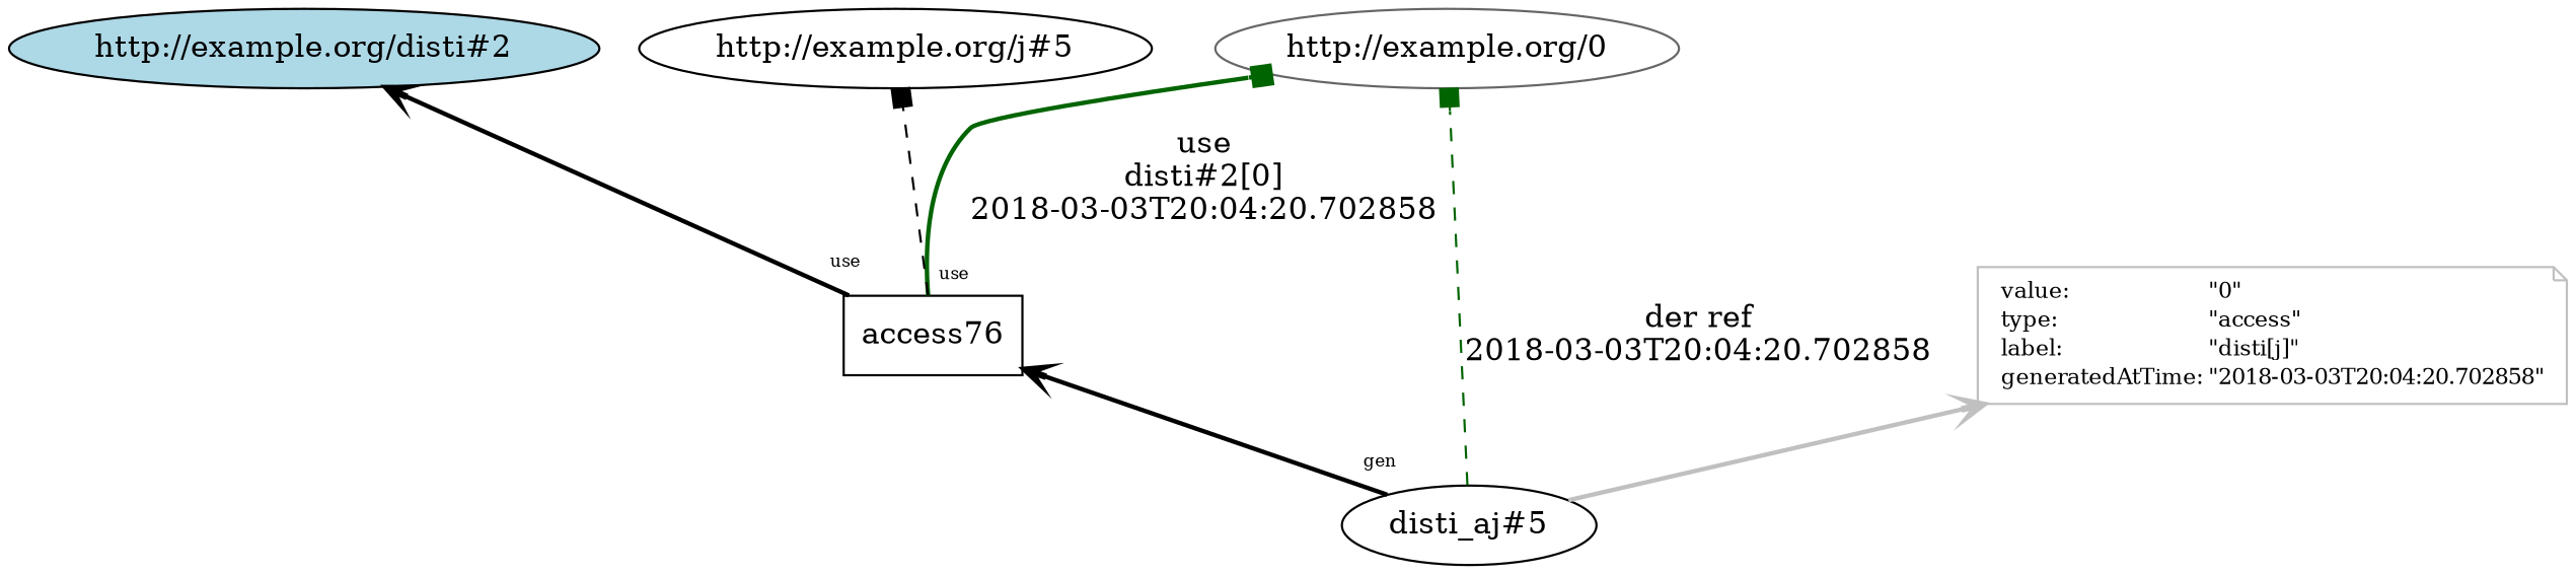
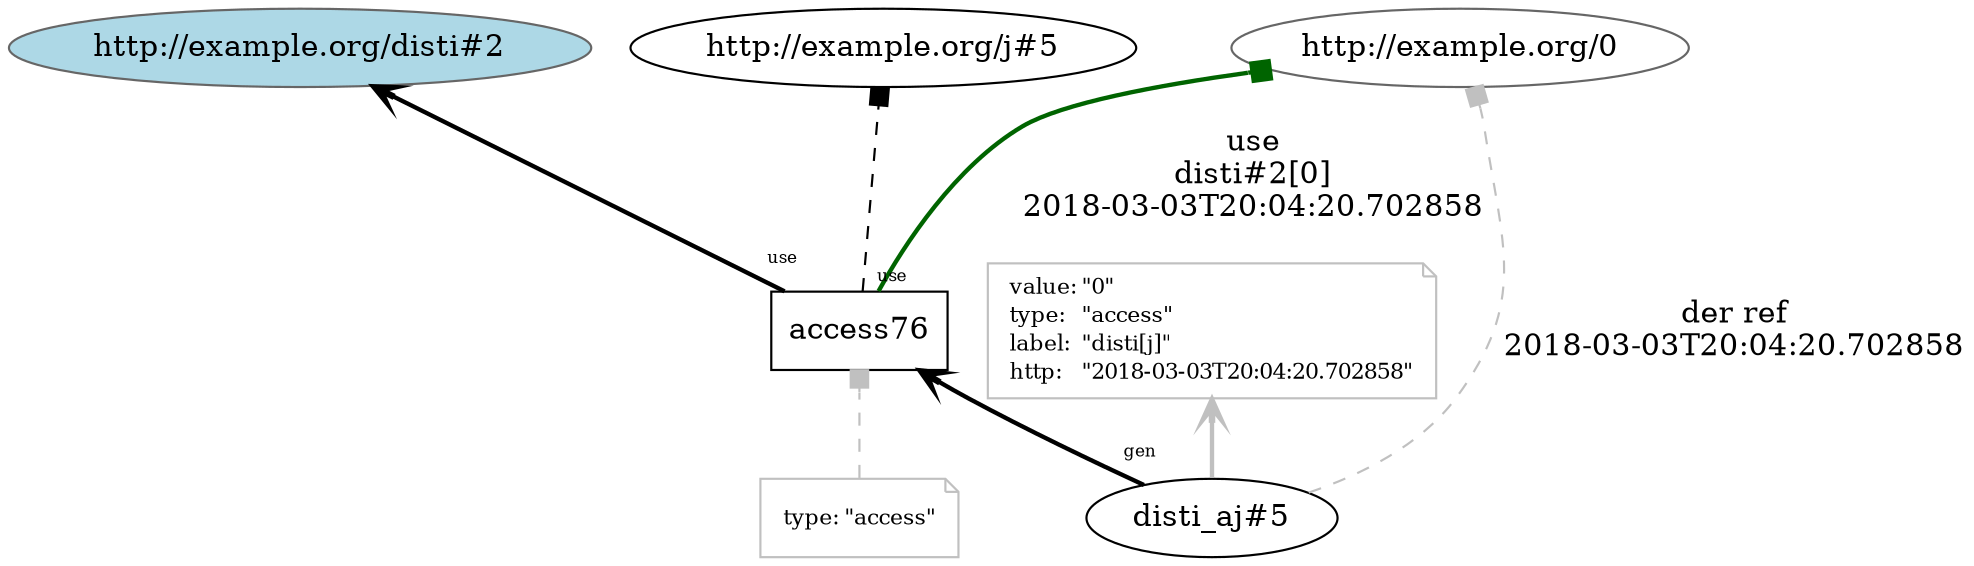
  digraph {
    rankdir=BT
    node [color=black fillcolor=white style=filled]
    edge [arrowhead=box labelangle=60.0 labeldistance=1.5 labelfontsize=8 rotation=20 style=bold]
    n1 [label="disti_aj#5"]
    n2 [label=access76 shape=polygon sides=4]
    "http://example.org/0" [color=gray40]
-   n4 [color=gray fontcolor=black fontsize=10 label=<<TABLE cellpadding="0" border="0"> 	<TR> 	    <TD align="left">value:</TD> 	    <TD align="left">&quot;0&quot;</TD> 	</TR> 	<TR> 	    <TD align="left">type:</TD> 	    <TD align="left">&quot;access&quot;</TD> 	</TR> 	<TR> 	    <TD align="left">label:</TD> 	    <TD align="left">&quot;disti[j]&quot;</TD> 	</TR> 	<TR> 	    <TD align="left">generatedAtTime:</TD> 	    <TD align="left">&quot;2018-03-03T20:04:20.702858&quot;</TD> 	</TR> </TABLE>> shape=note fillcolor="" style=""]
-   "http://example.org/disti#2" [fillcolor=lightblue]
+   n4 [color=gray fontcolor=black fontsize=10 label=<<TABLE cellpadding="0" border="0"> 	<TR> 	    <TD align="left">value:</TD> 	    <TD align="left">&quot;0&quot;</TD> 	</TR> 	<TR> 	    <TD align="left">type:</TD> 	    <TD align="left">&quot;access&quot;</TD> 	</TR> 	<TR> 	    <TD align="left">label:</TD> 	    <TD align="left">&quot;disti[j]&quot;</TD> 	</TR> 	<TR> 	    <TD align="left">http:</TD> 	    <TD align="left">&quot;2018-03-03T20:04:20.702858&quot;</TD> 	</TR> </TABLE>> shape=note fillcolor="" style=""]
+   "http://example.org/disti#2" [color=gray40 fillcolor=lightblue]
    "http://example.org/j#5"
+   n7 [color=gray fontcolor=black fontsize=10 label=<<TABLE cellpadding="0" border="0"> 	<TR> 	    <TD align="left">type:</TD> 	    <TD align="left">&quot;access&quot;</TD> 	</TR> </TABLE>> shape=note fillcolor="" style=""]
    n1 -> n2 [arrowhead=vee taillabel=gen]
-   n1 -> "http://example.org/0" [color=darkgreen label="der ref\n2018-03-03T20:04:20.702858" style=dashed]
+   n1 -> "http://example.org/0" [color=gray label="der ref\n2018-03-03T20:04:20.702858" style=dashed]
    n1 -> n4 [arrowhead=vee color=gray labelangle="" labeldistance="" labelfontsize="" rotation=""]
    n2 -> "http://example.org/0" [color=darkgreen label="use\ndisti#2[0]\n2018-03-03T20:04:20.702858"]
    n2 -> "http://example.org/disti#2" [arrowhead=vee taillabel=use]
    n2 -> "http://example.org/j#5" [style=dashed taillabel=use]
+   n7 -> n2 [color=gray style=dashed labelangle="" labeldistance="" labelfontsize="" rotation=""]
  }
